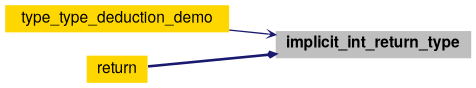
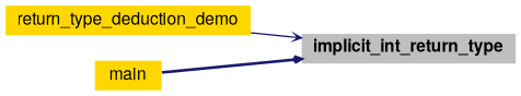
  digraph {
    rankdir=RL
    node [color=black fillcolor=gold fontname="Helvetica,Arial,sans-serif" fontsize=12 shape=plaintext style=filled]
    edge [arrowhead=open arrowsize=0.5 arrowtail=open color=midnightblue dir=back fontname="Helvetica,Arial,sans-serif" fontsize=15 labelfontsize=15]
    n1 [fillcolor=grey75 fontcolor=black height=0.2 label=<<b>implicit_int_return_type</b>> width=0.4]
-   n2 [height=0.2 label=type_type_deduction_demo width=0.4]
-   n3 [height=0.2 label=return width=0.4]
+   n2 [height=0.2 label=return_type_deduction_demo width=0.4]
+   n3 [height=0.2 label=main width=0.4]
    n1 -> n2 [style=solid]
    n1 -> n3 [style=bold]
  }
